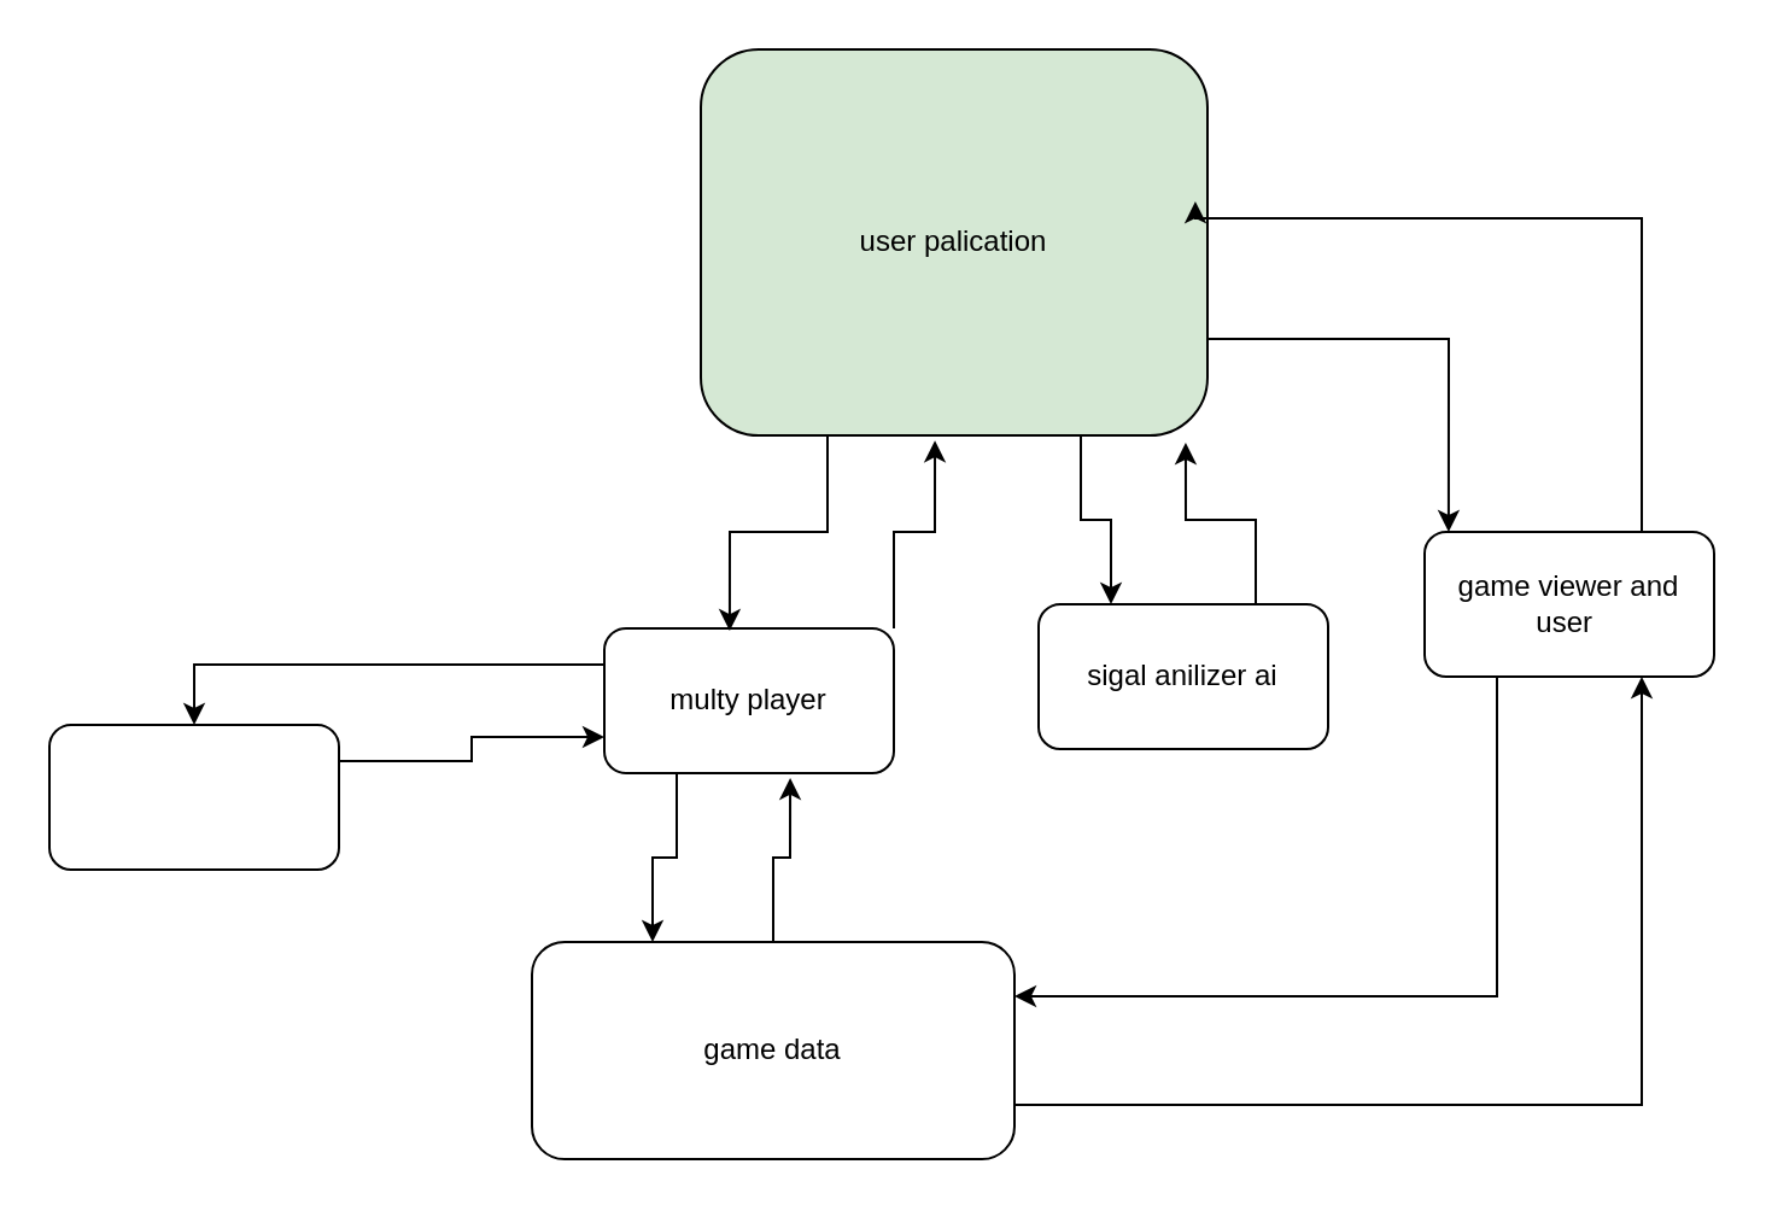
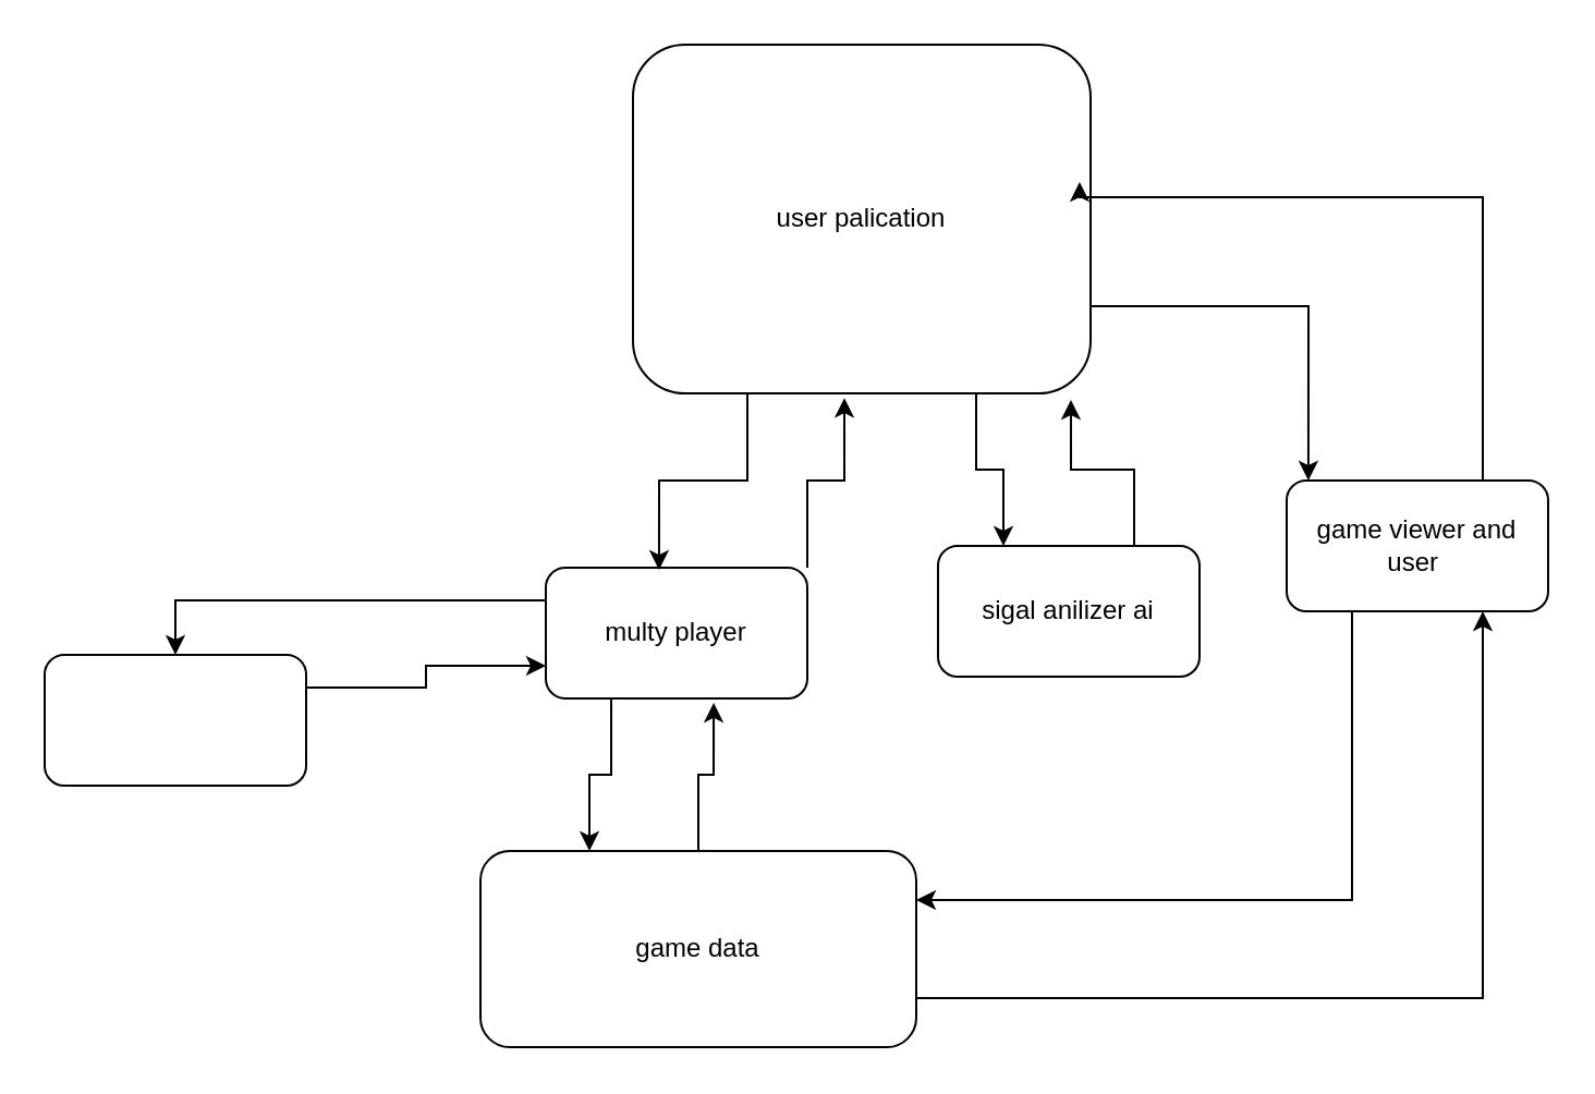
  <mxCell id="0" />
  <mxCell id="1" parent="0" />
  <mxCell id="2" style="edgeStyle=orthogonalEdgeStyle;rounded=0;orthogonalLoop=1;jettySize=auto;html=1;exitX=0.75;exitY=1;exitDx=0;exitDy=0;entryX=0.25;entryY=0;entryDx=0;entryDy=0;" edge="1" parent="1" source="3" target="9"><mxGeometry relative="1" as="geometry" /></mxCell>
- <mxCell id="3" value="user palication" style="rounded=1;whiteSpace=wrap;html=1;fillColor=#d5e8d4;" vertex="1" parent="1"><mxGeometry x="290" y="20" width="210" height="160" as="geometry" /></mxCell>
+ <mxCell id="3" value="user palication" style="rounded=1;whiteSpace=wrap;html=1;" vertex="1" parent="1"><mxGeometry x="290" y="20" width="210" height="160" as="geometry" /></mxCell>
  <mxCell id="4" style="edgeStyle=orthogonalEdgeStyle;rounded=0;orthogonalLoop=1;jettySize=auto;html=1;exitX=0.25;exitY=1;exitDx=0;exitDy=0;entryX=0.25;entryY=0;entryDx=0;entryDy=0;" edge="1" parent="1" source="6" target="16"><mxGeometry relative="1" as="geometry" /></mxCell>
  <mxCell id="5" style="edgeStyle=orthogonalEdgeStyle;rounded=0;orthogonalLoop=1;jettySize=auto;html=1;exitX=0;exitY=0.25;exitDx=0;exitDy=0;entryX=0.5;entryY=0;entryDx=0;entryDy=0;" edge="1" parent="1" source="6" target="19"><mxGeometry relative="1" as="geometry"><mxPoint x="100" y="275" as="targetPoint" /></mxGeometry></mxCell>
  <mxCell id="6" value="multy player" style="rounded=1;whiteSpace=wrap;html=1;" vertex="1" parent="1"><mxGeometry x="250" y="260" width="120" height="60" as="geometry" /></mxCell>
  <mxCell id="7" style="edgeStyle=orthogonalEdgeStyle;rounded=0;orthogonalLoop=1;jettySize=auto;html=1;exitX=0.25;exitY=1;exitDx=0;exitDy=0;entryX=0.433;entryY=0.017;entryDx=0;entryDy=0;entryPerimeter=0;" edge="1" parent="1" source="3" target="6"><mxGeometry relative="1" as="geometry" /></mxCell>
  <mxCell id="8" style="edgeStyle=orthogonalEdgeStyle;rounded=0;orthogonalLoop=1;jettySize=auto;html=1;exitX=1;exitY=0;exitDx=0;exitDy=0;entryX=0.462;entryY=1.013;entryDx=0;entryDy=0;entryPerimeter=0;" edge="1" parent="1" source="6" target="3"><mxGeometry relative="1" as="geometry" /></mxCell>
  <mxCell id="9" value="sigal anilizer ai" style="rounded=1;whiteSpace=wrap;html=1;" vertex="1" parent="1"><mxGeometry x="430" y="250" width="120" height="60" as="geometry" /></mxCell>
  <mxCell id="10" style="edgeStyle=orthogonalEdgeStyle;rounded=0;orthogonalLoop=1;jettySize=auto;html=1;exitX=0.75;exitY=0;exitDx=0;exitDy=0;entryX=0.957;entryY=1.019;entryDx=0;entryDy=0;entryPerimeter=0;" edge="1" parent="1" source="9" target="3"><mxGeometry relative="1" as="geometry" /></mxCell>
  <mxCell id="11" style="edgeStyle=orthogonalEdgeStyle;rounded=0;orthogonalLoop=1;jettySize=auto;html=1;exitX=0.75;exitY=0;exitDx=0;exitDy=0;entryX=0.976;entryY=0.394;entryDx=0;entryDy=0;entryPerimeter=0;" edge="1" parent="1" source="13" target="3"><mxGeometry relative="1" as="geometry"><mxPoint x="550" y="30" as="targetPoint" /><Array as="points"><mxPoint x="680" y="90" /><mxPoint x="495" y="90" /></Array></mxGeometry></mxCell>
  <mxCell id="12" style="edgeStyle=orthogonalEdgeStyle;rounded=0;orthogonalLoop=1;jettySize=auto;html=1;exitX=0.25;exitY=1;exitDx=0;exitDy=0;entryX=1;entryY=0.25;entryDx=0;entryDy=0;" edge="1" parent="1" source="13" target="16"><mxGeometry relative="1" as="geometry" /></mxCell>
  <mxCell id="13" value="game viewer and user&amp;nbsp;" style="rounded=1;whiteSpace=wrap;html=1;" vertex="1" parent="1"><mxGeometry x="590" y="220" width="120" height="60" as="geometry" /></mxCell>
  <mxCell id="14" style="edgeStyle=orthogonalEdgeStyle;rounded=0;orthogonalLoop=1;jettySize=auto;html=1;exitX=1;exitY=0.75;exitDx=0;exitDy=0;entryX=0.083;entryY=0;entryDx=0;entryDy=0;entryPerimeter=0;" edge="1" parent="1" source="3" target="13"><mxGeometry relative="1" as="geometry" /></mxCell>
  <mxCell id="15" style="edgeStyle=orthogonalEdgeStyle;rounded=0;orthogonalLoop=1;jettySize=auto;html=1;exitX=1;exitY=0.75;exitDx=0;exitDy=0;entryX=0.75;entryY=1;entryDx=0;entryDy=0;" edge="1" parent="1" source="16" target="13"><mxGeometry relative="1" as="geometry" /></mxCell>
  <mxCell id="16" value="game data" style="rounded=1;whiteSpace=wrap;html=1;" vertex="1" parent="1"><mxGeometry x="220" y="390" width="200" height="90" as="geometry" /></mxCell>
  <mxCell id="17" style="edgeStyle=orthogonalEdgeStyle;rounded=0;orthogonalLoop=1;jettySize=auto;html=1;exitX=0.5;exitY=0;exitDx=0;exitDy=0;entryX=0.642;entryY=1.033;entryDx=0;entryDy=0;entryPerimeter=0;" edge="1" parent="1" source="16" target="6"><mxGeometry relative="1" as="geometry" /></mxCell>
  <mxCell id="18" style="edgeStyle=orthogonalEdgeStyle;rounded=0;orthogonalLoop=1;jettySize=auto;html=1;exitX=1;exitY=0.25;exitDx=0;exitDy=0;entryX=0;entryY=0.75;entryDx=0;entryDy=0;" edge="1" parent="1" source="19" target="6"><mxGeometry relative="1" as="geometry" /></mxCell>
  <mxCell id="19" value="" style="rounded=1;whiteSpace=wrap;html=1;" vertex="1" parent="1"><mxGeometry x="20" y="300" width="120" height="60" as="geometry" /></mxCell>
